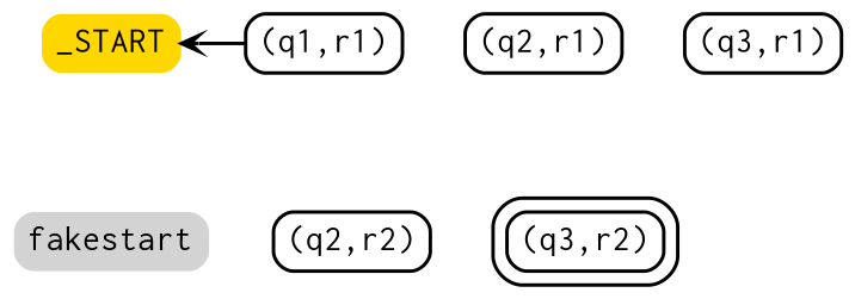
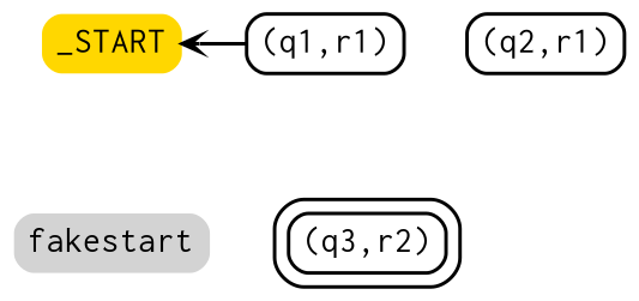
  digraph {
    rankdir=TB
    node [fontname=Courier fontsize=10 margin="0.055,0.042" shape=box style=rounded]
    edge [arrowhead=vee arrowsize=0.5 fontname=Courier fontsize=9]
    _START [fillcolor=gold height=0 shape=none style="rounded,filled" width=0]
    n2 [height=0 label=<(q1,r1)> width=0]
    n3 [height=0 label=<(q2,r1)> width=0]
-   n4 [height=0 label=<(q3,r1)> width=0]
    fakestart [fillcolor=lightgrey height=0 shape=none style="rounded,filled" width=0]
-   n6 [height=0 label=<(q2,r2)> width=0]
    n7 [height=0 label=<(q3,r2)> peripheries=2 width=0]
    subgraph sub_1 {
      rank=same
      _START
      n2
      n3
-     n4
    }
    subgraph sub_2 {
      rank=same
      fakestart
-     n6
      n7
    }
    _START -> fakestart [style=invis]
    n2 -> _START [constraint=false style=solid]
  }
